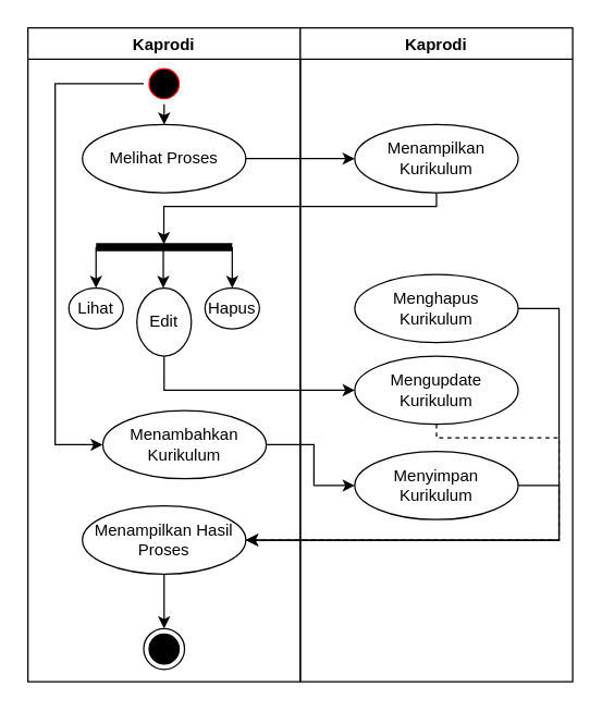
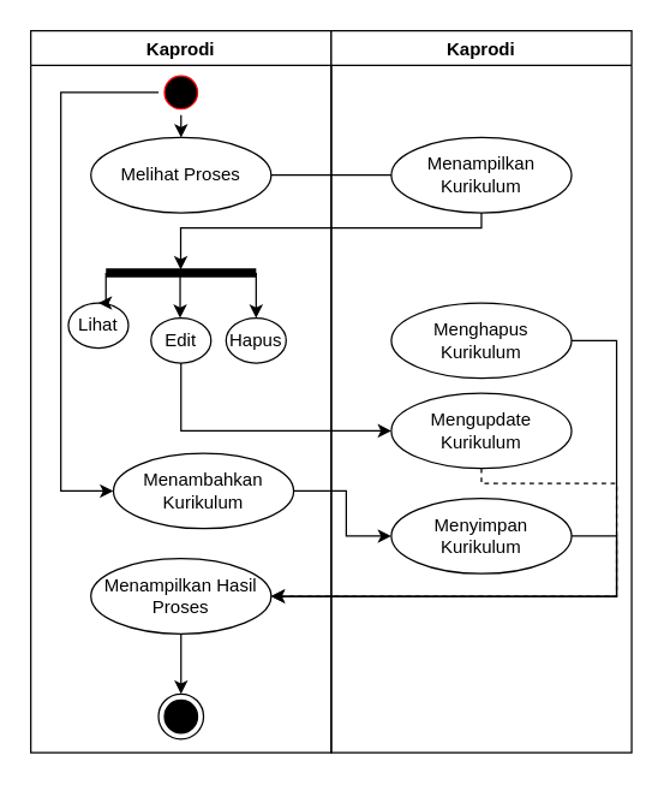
  <mxCell id="0" />
  <mxCell id="1" parent="0" />
  <mxCell id="2" value="Kaprodi" style="swimlane;" vertex="1" parent="1"><mxGeometry x="20" y="20" width="200" height="480" as="geometry" /></mxCell>
  <mxCell id="3" value="" style="edgeStyle=none;rounded=0;orthogonalLoop=1;jettySize=auto;html=1;" edge="1" parent="2" source="4" target="5"><mxGeometry relative="1" as="geometry" /></mxCell>
  <mxCell id="4" value="" style="ellipse;html=1;shape=startState;fillColor=#000000;strokeColor=#ff0000;" vertex="1" parent="2"><mxGeometry x="85" y="26" width="30" height="30" as="geometry" /></mxCell>
  <mxCell id="5" value="Melihat Proses" style="ellipse;whiteSpace=wrap;html=1;" vertex="1" parent="2"><mxGeometry x="40" y="71" width="120" height="50" as="geometry" /></mxCell>
  <mxCell id="6" value="" style="edgeStyle=orthogonalEdgeStyle;rounded=0;orthogonalLoop=1;jettySize=auto;html=1;exitX=0.494;exitY=0.61;exitDx=0;exitDy=0;exitPerimeter=0;" edge="1" parent="2" source="8" target="11"><mxGeometry relative="1" as="geometry" /></mxCell>
  <mxCell id="7" style="edgeStyle=none;rounded=0;orthogonalLoop=1;jettySize=auto;html=1;exitX=1;exitY=0.5;exitDx=0;exitDy=0;exitPerimeter=0;" edge="1" parent="2" source="8" target="12"><mxGeometry relative="1" as="geometry" /></mxCell>
  <mxCell id="8" value="" style="shape=line;html=1;strokeWidth=6;strokeColor=#000000;" vertex="1" parent="2"><mxGeometry x="50" y="151" width="100" height="20" as="geometry" /></mxCell>
- <mxCell id="9" value="Lihat" style="ellipse;whiteSpace=wrap;html=1;" vertex="1" parent="2"><mxGeometry x="30" y="191" width="40" height="30" as="geometry" /></mxCell>
+ <mxCell id="9" value="Lihat" style="ellipse;whiteSpace=wrap;html=1;" vertex="1" parent="2"><mxGeometry x="25" y="181" width="40" height="30" as="geometry" /></mxCell>
  <mxCell id="10" style="edgeStyle=orthogonalEdgeStyle;rounded=0;orthogonalLoop=1;jettySize=auto;html=1;exitX=0;exitY=0.5;exitDx=0;exitDy=0;exitPerimeter=0;entryX=0.5;entryY=0;entryDx=0;entryDy=0;" edge="1" parent="2" source="8" target="9"><mxGeometry relative="1" as="geometry"><mxPoint x="50.2" y="221" as="targetPoint" /><Array as="points"><mxPoint x="50" y="171" /><mxPoint x="50" y="171" /></Array></mxGeometry></mxCell>
- <mxCell id="11" value="Edit" style="ellipse;whiteSpace=wrap;html=1;" vertex="1" parent="2"><mxGeometry x="80" y="191" width="40" height="50" as="geometry" /></mxCell>
+ <mxCell id="11" value="Edit" style="ellipse;whiteSpace=wrap;html=1;" vertex="1" parent="2"><mxGeometry x="80" y="191" width="40" height="30" as="geometry" /></mxCell>
  <mxCell id="12" value="Hapus" style="ellipse;whiteSpace=wrap;html=1;" vertex="1" parent="2"><mxGeometry x="130" y="191" width="40" height="30" as="geometry" /></mxCell>
  <mxCell id="13" value="Menambahkan Kurikulum" style="ellipse;whiteSpace=wrap;html=1;" vertex="1" parent="2"><mxGeometry x="55" y="281" width="120" height="50" as="geometry" /></mxCell>
  <mxCell id="14" style="edgeStyle=orthogonalEdgeStyle;rounded=0;orthogonalLoop=1;jettySize=auto;html=1;entryX=0.5;entryY=0;entryDx=0;entryDy=0;" edge="1" parent="2" source="15" target="16"><mxGeometry relative="1" as="geometry" /></mxCell>
  <mxCell id="15" value="Menampilkan Hasil Proses" style="ellipse;whiteSpace=wrap;html=1;" vertex="1" parent="2"><mxGeometry x="40" y="351" width="120" height="50" as="geometry" /></mxCell>
  <mxCell id="16" value="" style="ellipse;html=1;shape=endState;fillColor=#000000;strokeColor=#000000;" vertex="1" parent="2"><mxGeometry x="85" y="441" width="30" height="30" as="geometry" /></mxCell>
  <mxCell id="17" style="edgeStyle=orthogonalEdgeStyle;rounded=0;orthogonalLoop=1;jettySize=auto;html=1;entryX=0;entryY=0.5;entryDx=0;entryDy=0;" edge="1" parent="2" source="4" target="13"><mxGeometry relative="1" as="geometry"><mxPoint x="100" y="331" as="targetPoint" /><Array as="points"><mxPoint x="20" y="41" /><mxPoint x="20" y="306" /></Array></mxGeometry></mxCell>
  <mxCell id="18" value="Kaprodi" style="swimlane;" vertex="1" parent="1"><mxGeometry x="220" y="20" width="200" height="480" as="geometry" /></mxCell>
  <mxCell id="19" value="Menampilkan Kurikulum" style="ellipse;whiteSpace=wrap;html=1;" vertex="1" parent="18"><mxGeometry x="40" y="71" width="120" height="50" as="geometry" /></mxCell>
  <mxCell id="20" value="Menghapus Kurikulum" style="ellipse;whiteSpace=wrap;html=1;" vertex="1" parent="18"><mxGeometry x="40" y="181" width="120" height="50" as="geometry" /></mxCell>
  <mxCell id="21" value="Mengupdate Kurikulum" style="ellipse;whiteSpace=wrap;html=1;" vertex="1" parent="18"><mxGeometry x="40" y="241" width="120" height="50" as="geometry" /></mxCell>
  <mxCell id="22" value="Menyimpan Kurikulum" style="ellipse;whiteSpace=wrap;html=1;" vertex="1" parent="18"><mxGeometry x="40" y="311" width="120" height="50" as="geometry" /></mxCell>
- <mxCell id="23" style="edgeStyle=orthogonalEdgeStyle;rounded=0;orthogonalLoop=1;jettySize=auto;html=1;entryX=0;entryY=0.5;entryDx=0;entryDy=0;" edge="1" parent="1" source="5" target="19"><mxGeometry relative="1" as="geometry" /></mxCell>
+ <mxCell id="23" style="edgeStyle=orthogonalEdgeStyle;rounded=0;orthogonalLoop=1;jettySize=auto;html=1;entryX=0;entryY=0.5;entryDx=0;entryDy=0;endArrow=none;" edge="1" parent="1" source="5" target="19"><mxGeometry relative="1" as="geometry" /></mxCell>
  <mxCell id="24" style="edgeStyle=orthogonalEdgeStyle;rounded=0;orthogonalLoop=1;jettySize=auto;html=1;entryX=0.498;entryY=0.39;entryDx=0;entryDy=0;entryPerimeter=0;exitX=0.5;exitY=1;exitDx=0;exitDy=0;" edge="1" parent="1" source="19" target="8"><mxGeometry relative="1" as="geometry"><mxPoint x="120" y="211" as="targetPoint" /><Array as="points"><mxPoint x="320" y="151" /><mxPoint x="120" y="151" /></Array></mxGeometry></mxCell>
  <mxCell id="25" style="edgeStyle=orthogonalEdgeStyle;rounded=0;orthogonalLoop=1;jettySize=auto;html=1;entryX=1;entryY=0.5;entryDx=0;entryDy=0;" edge="1" parent="1" source="20" target="15"><mxGeometry relative="1" as="geometry"><mxPoint x="120" y="601" as="targetPoint" /><Array as="points"><mxPoint x="410" y="226" /><mxPoint x="410" y="396" /></Array></mxGeometry></mxCell>
  <mxCell id="26" style="edgeStyle=orthogonalEdgeStyle;rounded=0;orthogonalLoop=1;jettySize=auto;html=1;entryX=0;entryY=0.5;entryDx=0;entryDy=0;" edge="1" parent="1" source="11" target="21"><mxGeometry relative="1" as="geometry"><mxPoint x="260" y="331" as="targetPoint" /><Array as="points"><mxPoint x="120" y="286" /></Array></mxGeometry></mxCell>
  <mxCell id="27" style="edgeStyle=orthogonalEdgeStyle;rounded=0;orthogonalLoop=1;jettySize=auto;html=1;entryX=1;entryY=0.5;entryDx=0;entryDy=0;dashed=1;" edge="1" parent="1" source="21" target="15"><mxGeometry relative="1" as="geometry"><mxPoint x="120" y="601" as="targetPoint" /><Array as="points"><mxPoint x="320" y="321" /><mxPoint x="410" y="321" /><mxPoint x="410" y="396" /></Array></mxGeometry></mxCell>
  <mxCell id="28" style="edgeStyle=orthogonalEdgeStyle;rounded=0;orthogonalLoop=1;jettySize=auto;html=1;entryX=0;entryY=0.5;entryDx=0;entryDy=0;" edge="1" parent="1" source="13" target="22"><mxGeometry relative="1" as="geometry"><Array as="points"><mxPoint x="230" y="326" /><mxPoint x="230" y="356" /></Array></mxGeometry></mxCell>
  <mxCell id="29" style="edgeStyle=orthogonalEdgeStyle;rounded=0;orthogonalLoop=1;jettySize=auto;html=1;entryX=1;entryY=0.5;entryDx=0;entryDy=0;" edge="1" parent="1" source="22" target="15"><mxGeometry relative="1" as="geometry"><mxPoint x="120" y="601" as="targetPoint" /><Array as="points"><mxPoint x="410" y="356" /><mxPoint x="410" y="396" /></Array></mxGeometry></mxCell>
